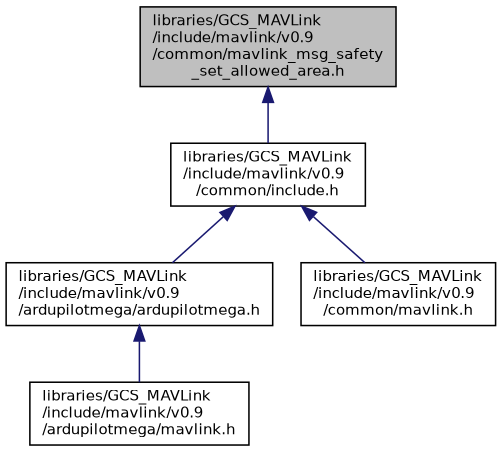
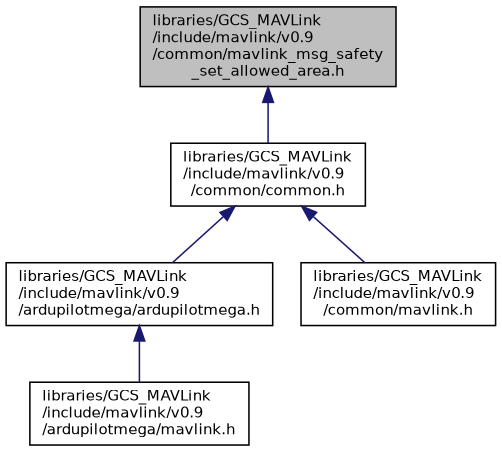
  digraph {
    node [color=black fillcolor=white fontname=Helvetica fontsize=10 shape=record style=filled]
    edge [color=midnightblue dir=back fontname=Helvetica fontsize=10 labelfontname=Helvetica labelfontsize=10 style=solid]
    n1 [fillcolor=grey75 fontcolor=black height=0.2 label="libraries/GCS_MAVLink\l/include/mavlink/v0.9\l/common/mavlink_msg_safety\l_set_allowed_area.h" width=0.4]
-   n2 [height=0.2 label="libraries/GCS_MAVLink\l/include/mavlink/v0.9\l/common/include.h" width=0.4]
+   n2 [height=0.2 label="libraries/GCS_MAVLink\l/include/mavlink/v0.9\l/common/common.h" width=0.4]
    n3 [height=0.2 label="libraries/GCS_MAVLink\l/include/mavlink/v0.9\l/ardupilotmega/ardupilotmega.h" width=0.4]
    n4 [height=0.2 label="libraries/GCS_MAVLink\l/include/mavlink/v0.9\l/common/mavlink.h" width=0.4]
    n5 [height=0.2 label="libraries/GCS_MAVLink\l/include/mavlink/v0.9\l/ardupilotmega/mavlink.h" width=0.4]
    n1 -> n2
    n2 -> n3
    n2 -> n4
    n3 -> n5
  }
